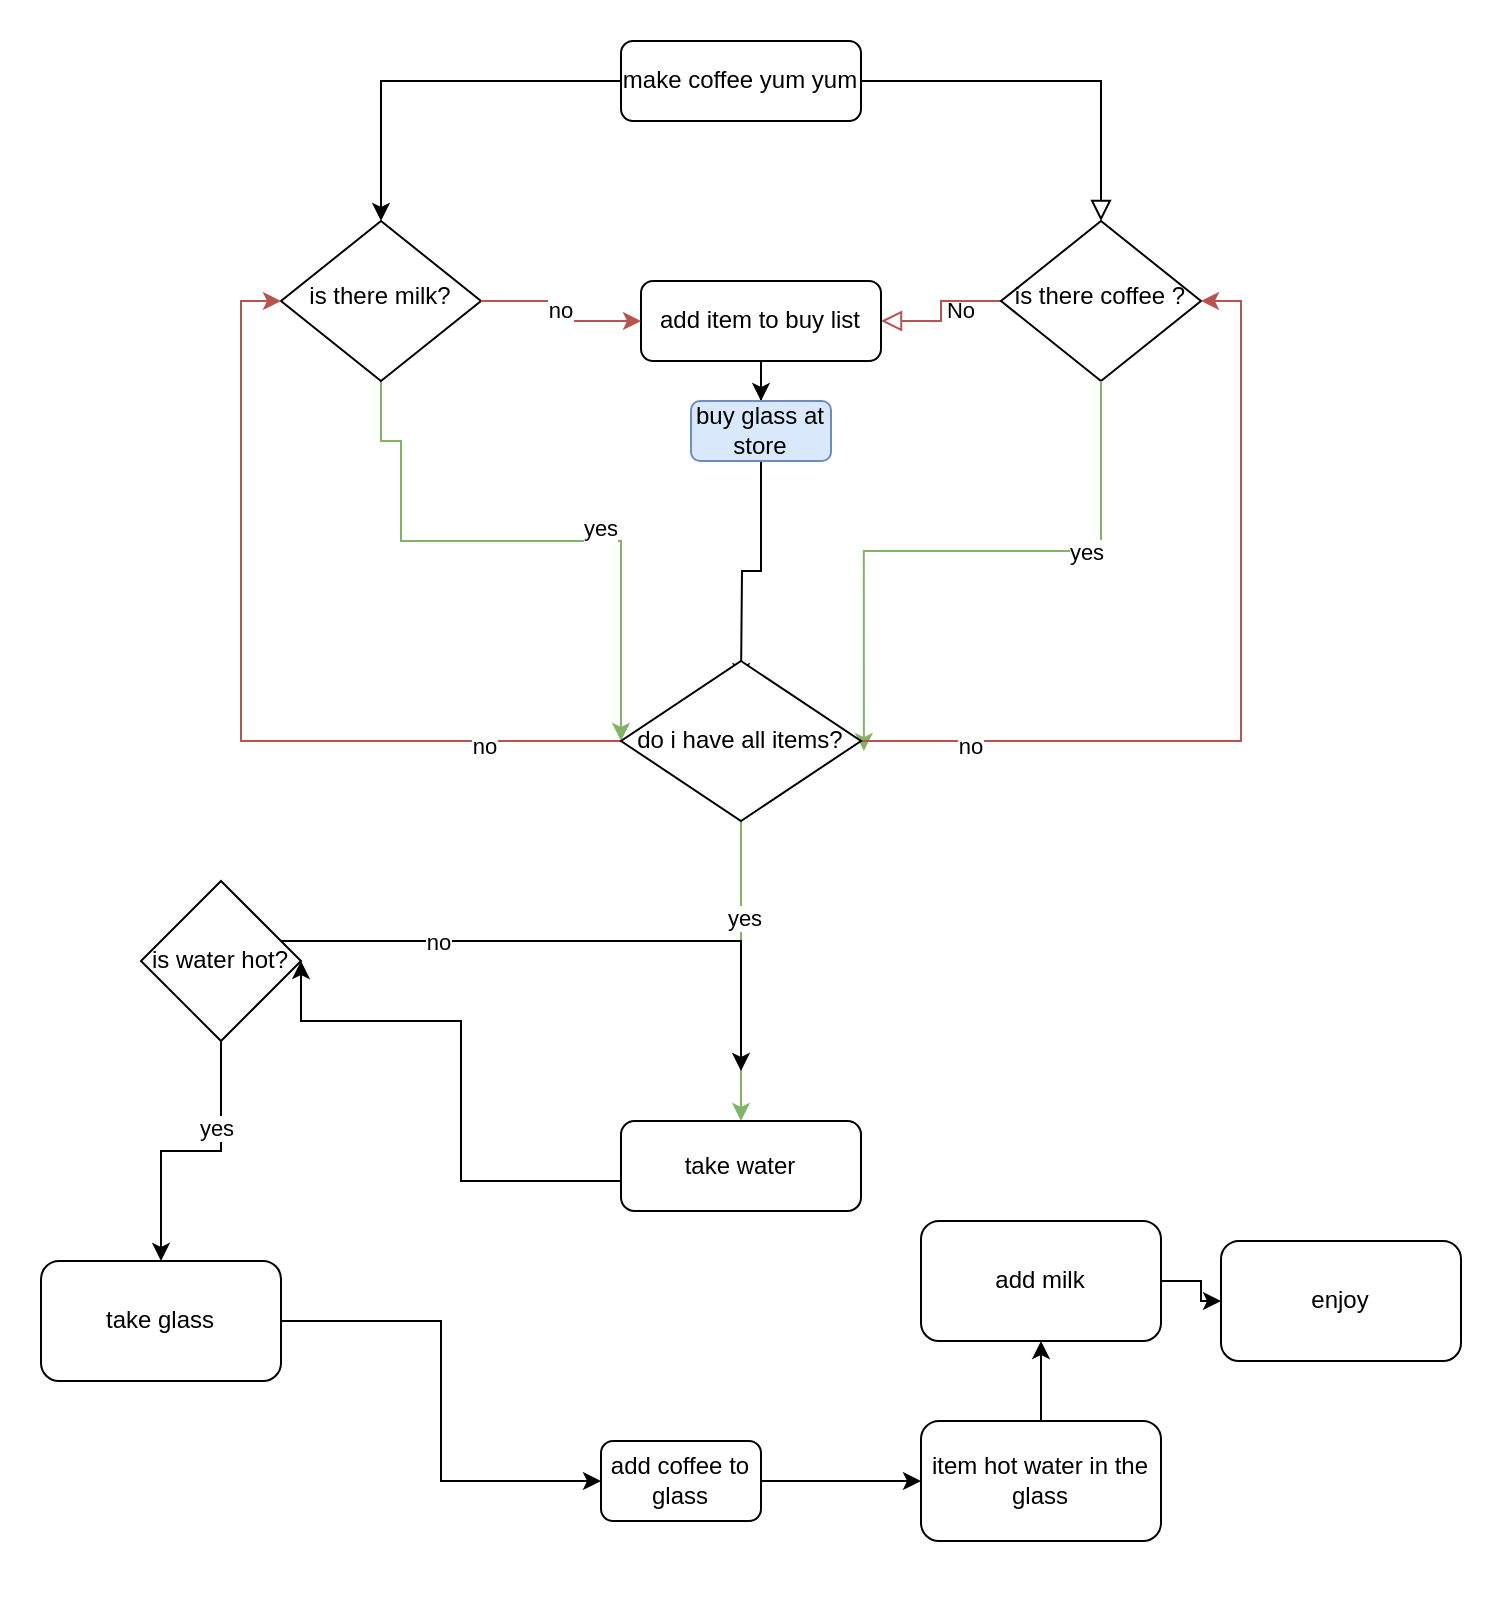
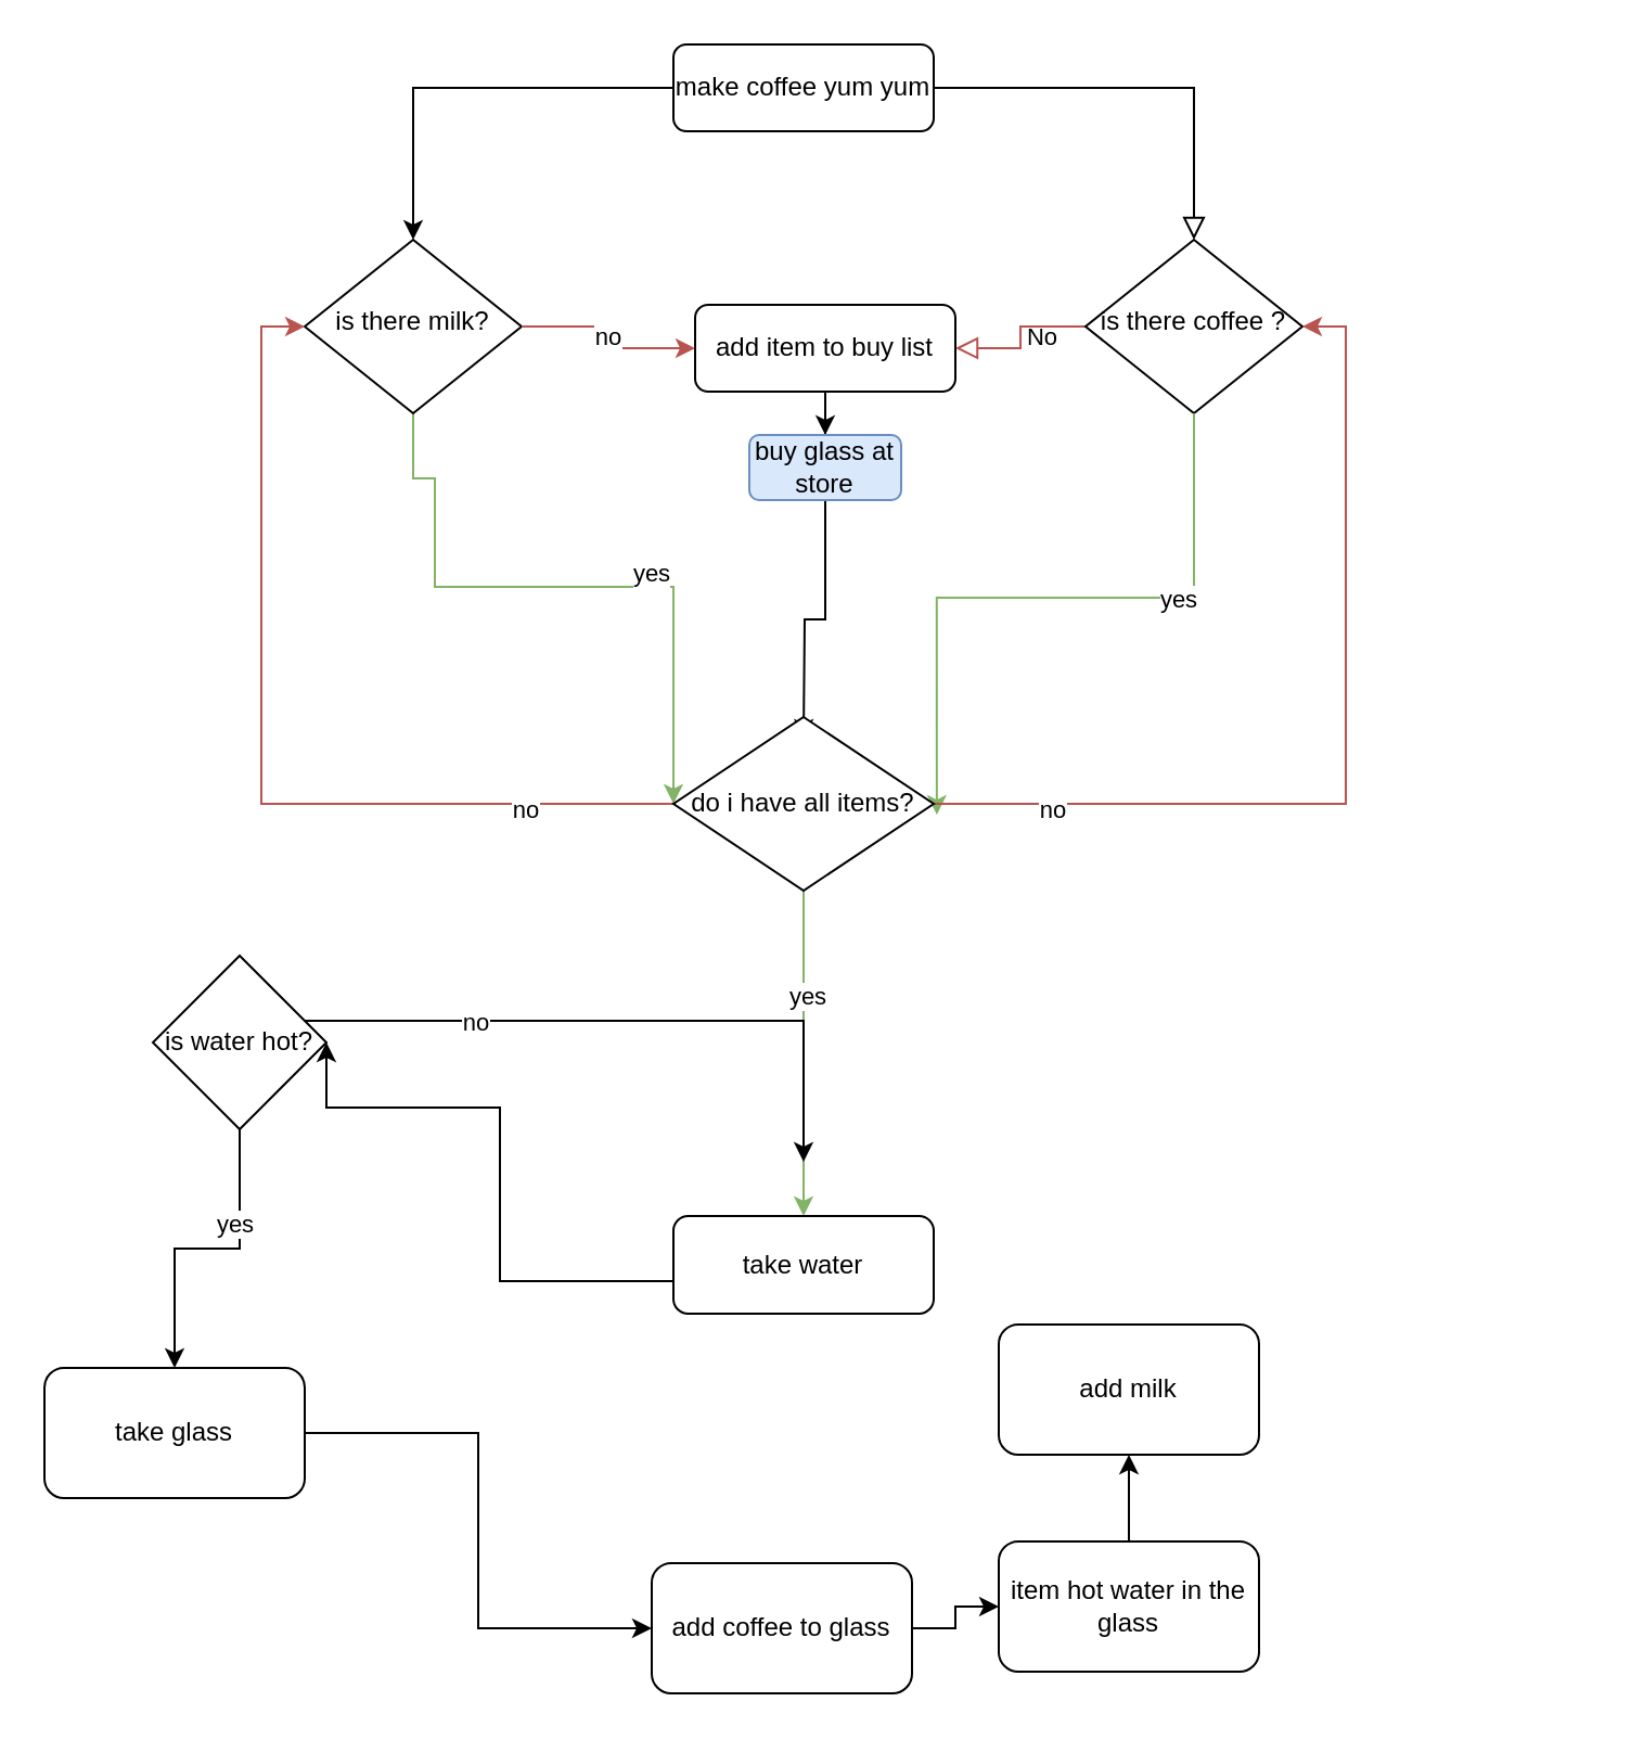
  <mxCell id="0" />
  <mxCell id="1" parent="0" />
  <mxCell id="2" value="" style="rounded=0;html=1;jettySize=auto;orthogonalLoop=1;fontSize=11;endArrow=block;endFill=0;endSize=8;strokeWidth=1;shadow=0;labelBackgroundColor=none;edgeStyle=orthogonalEdgeStyle;" parent="1" source="4" target="6" edge="1"><mxGeometry relative="1" as="geometry" /></mxCell>
  <mxCell id="3" style="edgeStyle=orthogonalEdgeStyle;rounded=0;orthogonalLoop=1;jettySize=auto;html=1;entryX=0.5;entryY=0;entryDx=0;entryDy=0;" edge="1" parent="1" source="4" target="11"><mxGeometry relative="1" as="geometry"><mxPoint x="220" y="170" as="targetPoint" /></mxGeometry></mxCell>
  <mxCell id="4" value="make coffee yum yum" style="rounded=1;whiteSpace=wrap;html=1;fontSize=12;glass=0;strokeWidth=1;shadow=0;" parent="1" vertex="1"><mxGeometry x="310" y="20" width="120" height="40" as="geometry" /></mxCell>
  <mxCell id="5" value="No" style="edgeStyle=orthogonalEdgeStyle;rounded=0;html=1;jettySize=auto;orthogonalLoop=1;fontSize=11;endArrow=block;endFill=0;endSize=8;strokeWidth=1;shadow=0;labelBackgroundColor=none;fillColor=#f8cecc;strokeColor=#b85450;" parent="1" source="6" target="8" edge="1"><mxGeometry y="10" relative="1" as="geometry"><mxPoint as="offset" /></mxGeometry></mxCell>
  <mxCell id="6" value="is there coffee ?" style="rhombus;whiteSpace=wrap;html=1;shadow=0;fontFamily=Helvetica;fontSize=12;align=center;strokeWidth=1;spacing=6;spacingTop=-4;" parent="1" vertex="1"><mxGeometry x="500" y="110" width="100" height="80" as="geometry" /></mxCell>
  <mxCell id="7" style="edgeStyle=orthogonalEdgeStyle;rounded=0;orthogonalLoop=1;jettySize=auto;html=1;" edge="1" parent="1" source="8" target="16"><mxGeometry relative="1" as="geometry"><mxPoint x="380" y="240" as="targetPoint" /></mxGeometry></mxCell>
  <mxCell id="8" value="add item to buy list" style="rounded=1;whiteSpace=wrap;html=1;fontSize=12;glass=0;strokeWidth=1;shadow=0;" parent="1" vertex="1"><mxGeometry x="320" y="140" width="120" height="40" as="geometry" /></mxCell>
  <mxCell id="9" style="edgeStyle=orthogonalEdgeStyle;rounded=0;orthogonalLoop=1;jettySize=auto;html=1;entryX=0;entryY=0.5;entryDx=0;entryDy=0;fillColor=#d5e8d4;strokeColor=#82b366;" edge="1" parent="1" source="11"><mxGeometry relative="1" as="geometry"><mxPoint x="310" y="370" as="targetPoint" /><Array as="points"><mxPoint x="190" y="220" /><mxPoint x="200" y="220" /><mxPoint x="200" y="270" /><mxPoint x="310" y="270" /></Array></mxGeometry></mxCell>
  <mxCell id="10" value="yes&lt;div&gt;&lt;br&gt;&lt;/div&gt;" style="edgeLabel;html=1;align=center;verticalAlign=middle;resizable=0;points=[];" vertex="1" connectable="0" parent="9"><mxGeometry x="0.26" relative="1" as="geometry"><mxPoint as="offset" /></mxGeometry></mxCell>
  <mxCell id="11" value="is there milk?" style="rhombus;whiteSpace=wrap;html=1;shadow=0;fontFamily=Helvetica;fontSize=12;align=center;strokeWidth=1;spacing=6;spacingTop=-4;" parent="1" vertex="1"><mxGeometry x="140" y="110" width="100" height="80" as="geometry" /></mxCell>
  <mxCell id="12" value="no" style="edgeStyle=orthogonalEdgeStyle;rounded=0;orthogonalLoop=1;jettySize=auto;html=1;fillColor=#f8cecc;strokeColor=#b85450;" edge="1" parent="1" source="11" target="8"><mxGeometry relative="1" as="geometry" /></mxCell>
  <mxCell id="13" style="edgeStyle=orthogonalEdgeStyle;rounded=0;orthogonalLoop=1;jettySize=auto;html=1;entryX=1.012;entryY=0.584;entryDx=0;entryDy=0;entryPerimeter=0;fillColor=#d5e8d4;strokeColor=#82b366;" edge="1" parent="1" source="6"><mxGeometry relative="1" as="geometry"><mxPoint x="431.44" y="375.04" as="targetPoint" /><Array as="points"><mxPoint x="550" y="275" /></Array></mxGeometry></mxCell>
  <mxCell id="14" value="yes" style="edgeLabel;html=1;align=center;verticalAlign=middle;resizable=0;points=[];" vertex="1" connectable="0" parent="13"><mxGeometry x="-0.385" relative="1" as="geometry"><mxPoint as="offset" /></mxGeometry></mxCell>
  <mxCell id="15" style="edgeStyle=orthogonalEdgeStyle;rounded=0;orthogonalLoop=1;jettySize=auto;html=1;entryX=0.5;entryY=0;entryDx=0;entryDy=0;" edge="1" parent="1" source="16"><mxGeometry relative="1" as="geometry"><mxPoint x="370" y="340" as="targetPoint" /></mxGeometry></mxCell>
  <mxCell id="16" value="buy glass at store" style="rounded=1;whiteSpace=wrap;html=1;fillColor=#dae8fc;strokeColor=#6c8ebf;" vertex="1" parent="1"><mxGeometry x="345" y="200" width="70" height="30" as="geometry" /></mxCell>
  <mxCell id="17" style="edgeStyle=orthogonalEdgeStyle;rounded=0;orthogonalLoop=1;jettySize=auto;html=1;fillColor=#d5e8d4;strokeColor=#82b366;" edge="1" parent="1" source="23" target="25"><mxGeometry relative="1" as="geometry"><mxPoint x="370" y="490" as="targetPoint" /></mxGeometry></mxCell>
  <mxCell id="18" value="yes" style="edgeLabel;html=1;align=center;verticalAlign=middle;resizable=0;points=[];" vertex="1" connectable="0" parent="17"><mxGeometry x="-0.357" y="1" relative="1" as="geometry"><mxPoint as="offset" /></mxGeometry></mxCell>
  <mxCell id="19" style="edgeStyle=orthogonalEdgeStyle;rounded=0;orthogonalLoop=1;jettySize=auto;html=1;entryX=1;entryY=0.5;entryDx=0;entryDy=0;fillColor=#f8cecc;strokeColor=#b85450;" edge="1" parent="1" source="23" target="6"><mxGeometry relative="1" as="geometry" /></mxCell>
  <mxCell id="20" value="no" style="edgeLabel;html=1;align=center;verticalAlign=middle;resizable=0;points=[];" vertex="1" connectable="0" parent="19"><mxGeometry x="-0.748" y="-2" relative="1" as="geometry"><mxPoint as="offset" /></mxGeometry></mxCell>
  <mxCell id="21" style="edgeStyle=orthogonalEdgeStyle;rounded=0;orthogonalLoop=1;jettySize=auto;html=1;entryX=0;entryY=0.5;entryDx=0;entryDy=0;fillColor=#f8cecc;strokeColor=#b85450;" edge="1" parent="1" source="23" target="11"><mxGeometry relative="1" as="geometry" /></mxCell>
  <mxCell id="22" value="no" style="edgeLabel;html=1;align=center;verticalAlign=middle;resizable=0;points=[];" vertex="1" connectable="0" parent="21"><mxGeometry x="-0.681" y="2" relative="1" as="geometry"><mxPoint as="offset" /></mxGeometry></mxCell>
  <mxCell id="23" value="do i have all items?" style="rhombus;whiteSpace=wrap;html=1;" vertex="1" parent="1"><mxGeometry x="310" y="330" width="120" height="80" as="geometry" /></mxCell>
  <mxCell id="24" style="edgeStyle=orthogonalEdgeStyle;rounded=0;orthogonalLoop=1;jettySize=auto;html=1;entryX=1;entryY=0.5;entryDx=0;entryDy=0;" edge="1" parent="1" source="25" target="39"><mxGeometry relative="1" as="geometry"><Array as="points"><mxPoint x="230" y="590" /><mxPoint x="230" y="510" /><mxPoint x="150" y="510" /></Array></mxGeometry></mxCell>
  <mxCell id="25" value="take water" style="rounded=1;whiteSpace=wrap;html=1;" vertex="1" parent="1"><mxGeometry x="310" y="560" width="120" height="45" as="geometry" /></mxCell>
  <mxCell id="26" style="edgeStyle=orthogonalEdgeStyle;rounded=0;orthogonalLoop=1;jettySize=auto;html=1;" edge="1" parent="1" source="27" target="31"><mxGeometry relative="1" as="geometry"><mxPoint x="520" y="680" as="targetPoint" /></mxGeometry></mxCell>
- <mxCell id="27" value="add coffee to glass" style="rounded=1;whiteSpace=wrap;html=1;" vertex="1" parent="1"><mxGeometry x="300" y="720" width="80" height="40" as="geometry" /></mxCell>
+ <mxCell id="27" value="add coffee to glass" style="rounded=1;whiteSpace=wrap;html=1;" vertex="1" parent="1"><mxGeometry x="300" y="720" width="120" height="60" as="geometry" /></mxCell>
  <mxCell id="28" style="edgeStyle=orthogonalEdgeStyle;rounded=0;orthogonalLoop=1;jettySize=auto;html=1;entryX=0;entryY=0.5;entryDx=0;entryDy=0;" edge="1" parent="1" source="29" target="27"><mxGeometry relative="1" as="geometry" /></mxCell>
  <mxCell id="29" value="take glass" style="rounded=1;whiteSpace=wrap;html=1;" vertex="1" parent="1"><mxGeometry x="20" y="630" width="120" height="60" as="geometry" /></mxCell>
  <mxCell id="30" style="edgeStyle=orthogonalEdgeStyle;rounded=0;orthogonalLoop=1;jettySize=auto;html=1;" edge="1" parent="1" source="31" target="33"><mxGeometry relative="1" as="geometry"><mxPoint x="520" y="590" as="targetPoint" /></mxGeometry></mxCell>
  <mxCell id="31" value="item hot water in the glass" style="rounded=1;whiteSpace=wrap;html=1;" vertex="1" parent="1"><mxGeometry x="460" y="710" width="120" height="60" as="geometry" /></mxCell>
- <mxCell id="32" style="edgeStyle=orthogonalEdgeStyle;rounded=0;orthogonalLoop=1;jettySize=auto;html=1;" edge="1" parent="1" source="33" target="34"><mxGeometry relative="1" as="geometry"><mxPoint x="650" y="590" as="targetPoint" /></mxGeometry></mxCell>
  <mxCell id="33" value="add milk" style="rounded=1;whiteSpace=wrap;html=1;" vertex="1" parent="1"><mxGeometry x="460" y="610" width="120" height="60" as="geometry" /></mxCell>
- <mxCell id="34" value="enjoy" style="rounded=1;whiteSpace=wrap;html=1;" vertex="1" parent="1"><mxGeometry x="610" y="620" width="120" height="60" as="geometry" /></mxCell>
  <mxCell id="35" style="edgeStyle=orthogonalEdgeStyle;rounded=0;orthogonalLoop=1;jettySize=auto;html=1;entryX=0.5;entryY=0;entryDx=0;entryDy=0;" edge="1" parent="1" source="39" target="29"><mxGeometry relative="1" as="geometry" /></mxCell>
  <mxCell id="36" value="yes" style="edgeLabel;html=1;align=center;verticalAlign=middle;resizable=0;points=[];" vertex="1" connectable="0" parent="35"><mxGeometry x="-0.386" y="-3" relative="1" as="geometry"><mxPoint as="offset" /></mxGeometry></mxCell>
  <mxCell id="37" style="edgeStyle=orthogonalEdgeStyle;rounded=0;orthogonalLoop=1;jettySize=auto;html=1;entryX=0.5;entryY=0;entryDx=0;entryDy=0;" edge="1" parent="1"><mxGeometry relative="1" as="geometry"><mxPoint x="120" y="470" as="sourcePoint" /><mxPoint x="370" y="535" as="targetPoint" /><Array as="points"><mxPoint x="370" y="470" /></Array></mxGeometry></mxCell>
  <mxCell id="38" value="no" style="edgeLabel;html=1;align=center;verticalAlign=middle;resizable=0;points=[];" vertex="1" connectable="0" parent="37"><mxGeometry x="-0.378" relative="1" as="geometry"><mxPoint as="offset" /></mxGeometry></mxCell>
  <mxCell id="39" value="is water hot?" style="rhombus;whiteSpace=wrap;html=1;" vertex="1" parent="1"><mxGeometry x="70" y="440" width="80" height="80" as="geometry" /></mxCell>
